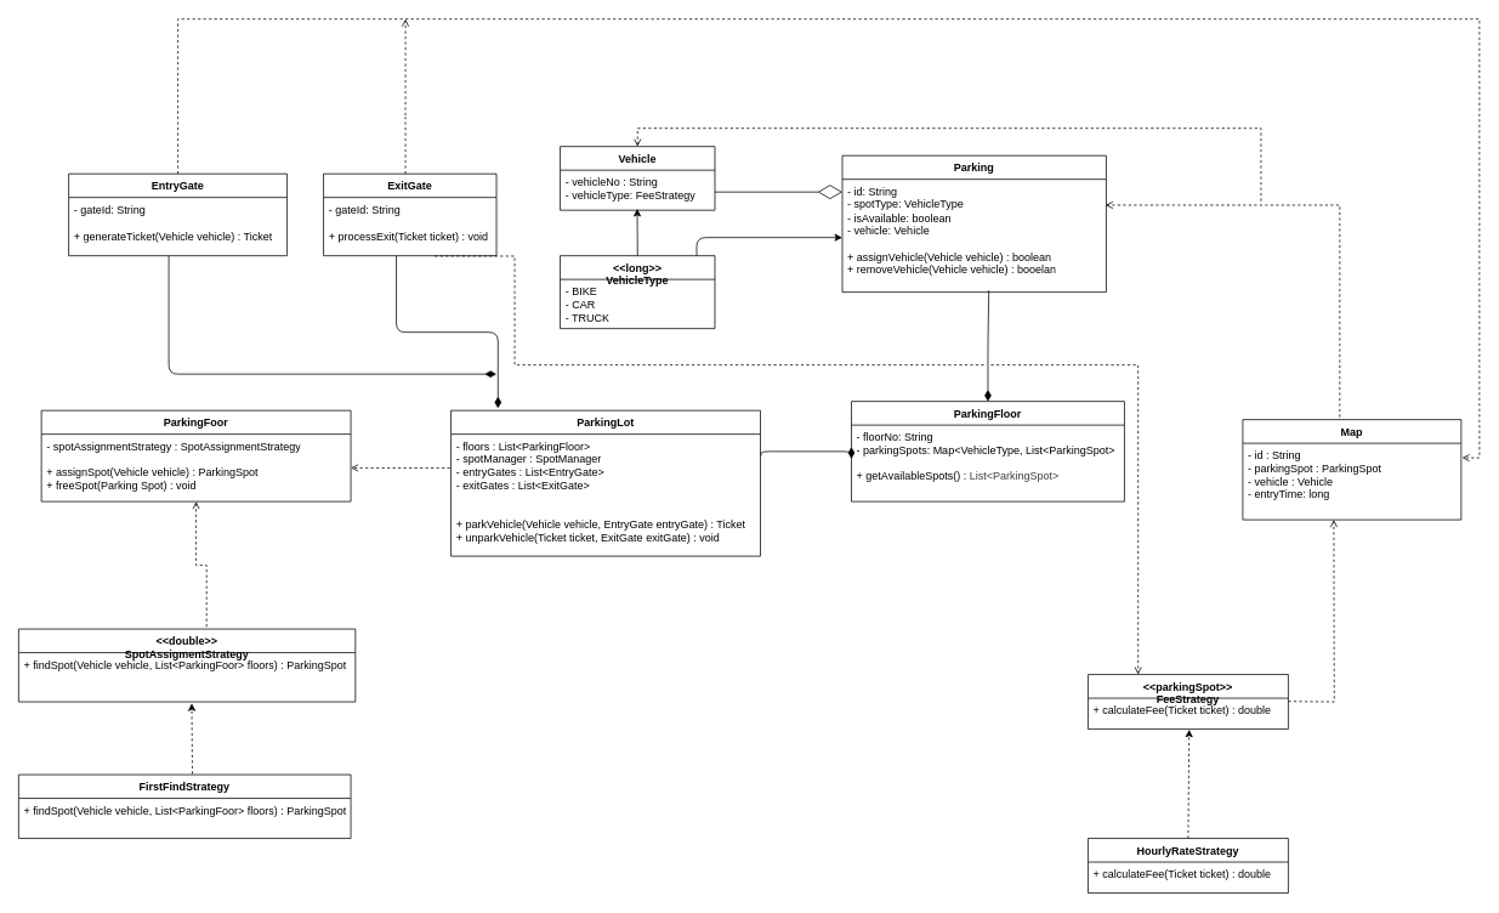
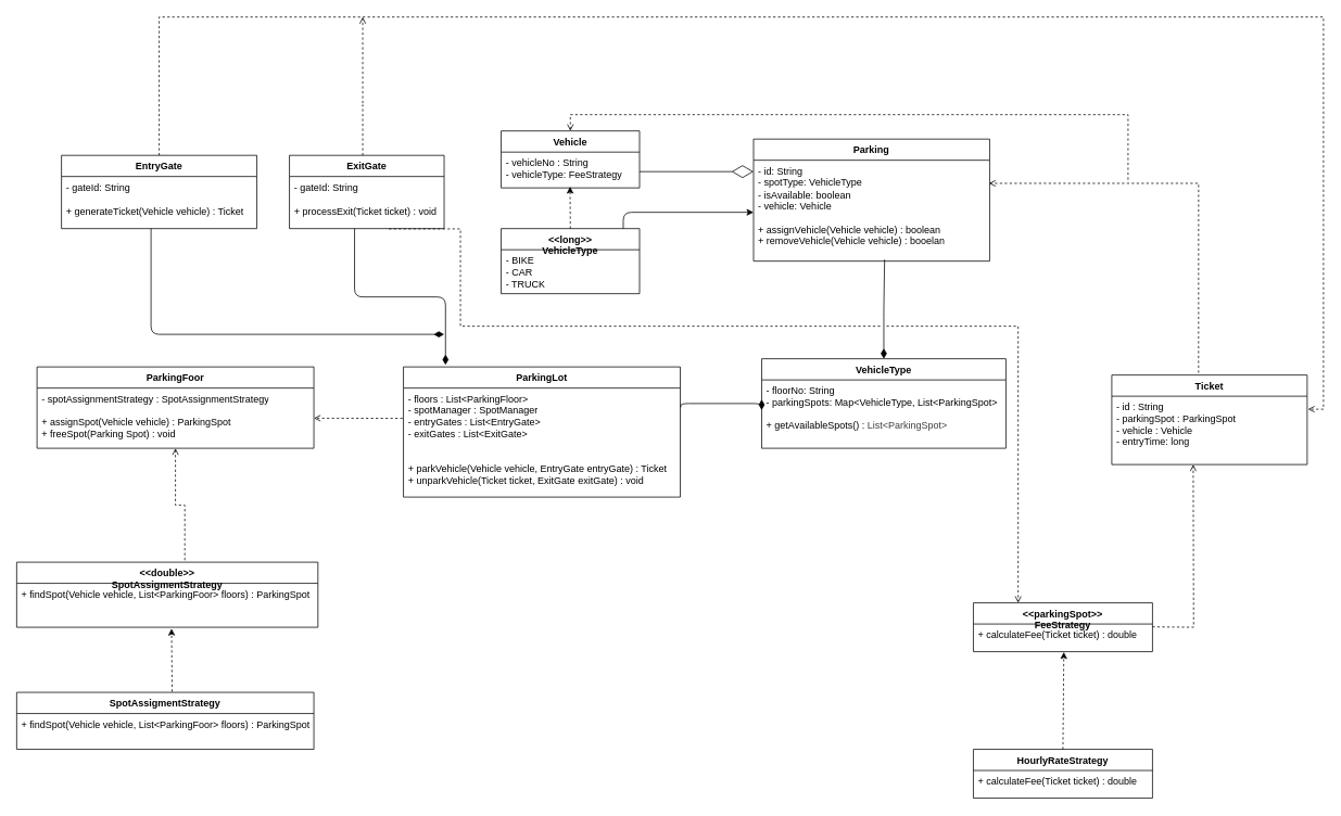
  <mxCell id="0" />
  <mxCell id="1" parent="0" />
- <mxCell id="2" value="&lt;div&gt;Map&lt;/div&gt;&lt;div&gt;&lt;br&gt;&lt;/div&gt;" style="swimlane;fontStyle=1;align=center;verticalAlign=top;childLayout=stackLayout;horizontal=1;startSize=26;horizontalStack=0;resizeParent=1;resizeParentMax=0;resizeLast=0;collapsible=1;marginBottom=0;whiteSpace=wrap;html=1;" vertex="1" parent="1"><mxGeometry x="1365" y="460" width="240" height="110" as="geometry" /></mxCell>
+ <mxCell id="2" value="&lt;div&gt;Ticket&lt;/div&gt;&lt;div&gt;&lt;br&gt;&lt;/div&gt;" style="swimlane;fontStyle=1;align=center;verticalAlign=top;childLayout=stackLayout;horizontal=1;startSize=26;horizontalStack=0;resizeParent=1;resizeParentMax=0;resizeLast=0;collapsible=1;marginBottom=0;whiteSpace=wrap;html=1;" vertex="1" parent="1"><mxGeometry x="1365" y="460" width="240" height="110" as="geometry" /></mxCell>
  <mxCell id="3" value="- id : String&lt;div&gt;- parkingSpot : ParkingSpot&lt;/div&gt;&lt;div&gt;- vehicle : Vehicle&lt;/div&gt;&lt;div&gt;- entryTime: long&lt;/div&gt;&lt;div&gt;&lt;br&gt;&lt;/div&gt;&lt;div&gt;&lt;br&gt;&lt;/div&gt;" style="text;strokeColor=none;fillColor=none;align=left;verticalAlign=top;spacingLeft=4;spacingRight=4;overflow=hidden;rotatable=0;points=[[0,0.5],[1,0.5]];portConstraint=eastwest;whiteSpace=wrap;html=1;" vertex="1" parent="2"><mxGeometry y="26" width="240" height="84" as="geometry" /></mxCell>
  <mxCell id="4" value="&lt;div&gt;Vehicle&lt;/div&gt;&lt;div&gt;&lt;br&gt;&lt;/div&gt;" style="swimlane;fontStyle=1;align=center;verticalAlign=top;childLayout=stackLayout;horizontal=1;startSize=26;horizontalStack=0;resizeParent=1;resizeParentMax=0;resizeLast=0;collapsible=1;marginBottom=0;whiteSpace=wrap;html=1;" vertex="1" parent="1"><mxGeometry x="615" y="160" width="170" height="70" as="geometry" /></mxCell>
  <mxCell id="5" value="- vehicleNo : String&lt;div&gt;- vehicleType: FeeStrategy&lt;/div&gt;&lt;div&gt;&lt;br&gt;&lt;/div&gt;&lt;div&gt;&lt;br&gt;&lt;/div&gt;&lt;div&gt;&lt;br&gt;&lt;/div&gt;" style="text;strokeColor=none;fillColor=none;align=left;verticalAlign=top;spacingLeft=4;spacingRight=4;overflow=hidden;rotatable=0;points=[[0,0.5],[1,0.5]];portConstraint=eastwest;whiteSpace=wrap;html=1;" vertex="1" parent="4"><mxGeometry y="26" width="170" height="44" as="geometry" /></mxCell>
  <mxCell id="6" value="&lt;div&gt;&amp;lt;&amp;lt;long&amp;gt;&amp;gt;&lt;/div&gt;&lt;div&gt;VehicleType&lt;/div&gt;" style="swimlane;fontStyle=1;align=center;verticalAlign=top;childLayout=stackLayout;horizontal=1;startSize=26;horizontalStack=0;resizeParent=1;resizeParentMax=0;resizeLast=0;collapsible=1;marginBottom=0;whiteSpace=wrap;html=1;" vertex="1" parent="1"><mxGeometry x="615" y="280" width="170" height="80" as="geometry" /></mxCell>
  <mxCell id="7" value="&lt;div&gt;- BIKE&lt;/div&gt;&lt;div&gt;- CAR&lt;/div&gt;&lt;div&gt;- TRUCK&lt;/div&gt;" style="text;strokeColor=none;fillColor=none;align=left;verticalAlign=top;spacingLeft=4;spacingRight=4;overflow=hidden;rotatable=0;points=[[0,0.5],[1,0.5]];portConstraint=eastwest;whiteSpace=wrap;html=1;" vertex="1" parent="6"><mxGeometry y="26" width="170" height="54" as="geometry" /></mxCell>
  <mxCell id="8" value="&lt;div&gt;&lt;span style=&quot;background-color: transparent;&quot;&gt;Parking&lt;/span&gt;&lt;/div&gt;" style="swimlane;fontStyle=1;align=center;verticalAlign=top;childLayout=stackLayout;horizontal=1;startSize=26;horizontalStack=0;resizeParent=1;resizeParentMax=0;resizeLast=0;collapsible=1;marginBottom=0;whiteSpace=wrap;html=1;" vertex="1" parent="1"><mxGeometry x="925" y="170" width="290" height="150" as="geometry" /></mxCell>
  <mxCell id="9" value="&lt;div&gt;- id: String&lt;/div&gt;&lt;div&gt;- spotType: VehicleType&lt;/div&gt;&lt;div&gt;- isAvailable: boolean&lt;/div&gt;&lt;div&gt;- vehicle: Vehicle&lt;/div&gt;&lt;div&gt;&lt;br&gt;&lt;/div&gt;&lt;div&gt;+ assignVehicle(Vehicle vehicle) : boolean&lt;/div&gt;&lt;div&gt;+ removeVehicle(Vehicle vehicle) : booelan&lt;/div&gt;" style="text;strokeColor=none;fillColor=none;align=left;verticalAlign=top;spacingLeft=4;spacingRight=4;overflow=hidden;rotatable=0;points=[[0,0.5],[1,0.5]];portConstraint=eastwest;whiteSpace=wrap;html=1;" vertex="1" parent="8"><mxGeometry y="26" width="290" height="124" as="geometry" /></mxCell>
- <mxCell id="10" value="&lt;div&gt;&lt;span style=&quot;background-color: transparent;&quot;&gt;ParkingFloor&lt;/span&gt;&lt;/div&gt;" style="swimlane;fontStyle=1;align=center;verticalAlign=top;childLayout=stackLayout;horizontal=1;startSize=26;horizontalStack=0;resizeParent=1;resizeParentMax=0;resizeLast=0;collapsible=1;marginBottom=0;whiteSpace=wrap;html=1;" vertex="1" parent="1"><mxGeometry x="935" y="440" width="300" height="110" as="geometry" /></mxCell>
+ <mxCell id="10" value="&lt;div&gt;&lt;span style=&quot;background-color: transparent;&quot;&gt;VehicleType&lt;/span&gt;&lt;/div&gt;" style="swimlane;fontStyle=1;align=center;verticalAlign=top;childLayout=stackLayout;horizontal=1;startSize=26;horizontalStack=0;resizeParent=1;resizeParentMax=0;resizeLast=0;collapsible=1;marginBottom=0;whiteSpace=wrap;html=1;" vertex="1" parent="1"><mxGeometry x="935" y="440" width="300" height="110" as="geometry" /></mxCell>
  <mxCell id="11" value="&lt;div&gt;- floorNo: String&lt;/div&gt;&lt;div&gt;- parkingSpots: Map&amp;lt;VehicleType, List&amp;lt;ParkingSpot&amp;gt;&lt;/div&gt;&lt;div&gt;&lt;br&gt;&lt;/div&gt;&lt;div&gt;+ getAvailableSpots() :&amp;nbsp;&lt;span style=&quot;color: rgb(63, 63, 63); background-color: transparent;&quot;&gt;List&amp;lt;ParkingSpot&amp;gt;&lt;br&gt;&lt;/span&gt;&lt;/div&gt;" style="text;strokeColor=none;fillColor=none;align=left;verticalAlign=top;spacingLeft=4;spacingRight=4;overflow=hidden;rotatable=0;points=[[0,0.5],[1,0.5]];portConstraint=eastwest;whiteSpace=wrap;html=1;" vertex="1" parent="10"><mxGeometry y="26" width="300" height="84" as="geometry" /></mxCell>
  <mxCell id="12" value="&lt;div&gt;&lt;span style=&quot;background-color: transparent;&quot;&gt;ParkingLot&lt;/span&gt;&lt;/div&gt;" style="swimlane;fontStyle=1;align=center;verticalAlign=top;childLayout=stackLayout;horizontal=1;startSize=26;horizontalStack=0;resizeParent=1;resizeParentMax=0;resizeLast=0;collapsible=1;marginBottom=0;whiteSpace=wrap;html=1;" vertex="1" parent="1"><mxGeometry x="495" y="450" width="340" height="160" as="geometry" /></mxCell>
  <mxCell id="13" value="&lt;div&gt;- floors : List&amp;lt;ParkingFloor&amp;gt;&lt;/div&gt;&lt;div&gt;- spotManager : SpotManager&lt;/div&gt;&lt;div&gt;- entryGates : List&amp;lt;EntryGate&amp;gt;&lt;/div&gt;&lt;div&gt;- exitGates : List&amp;lt;ExitGate&amp;gt;&lt;/div&gt;&lt;div&gt;&lt;br&gt;&lt;/div&gt;&lt;div&gt;&lt;br&gt;&lt;/div&gt;&lt;div&gt;+ parkVehicle(Vehicle vehicle, EntryGate entryGate) : Ticket&lt;span style=&quot;color: rgb(63, 63, 63); background-color: transparent;&quot;&gt;&lt;br&gt;&lt;/span&gt;&lt;/div&gt;&lt;div&gt;+ unparkVehicle(Ticket ticket, ExitGate exitGate) : void&lt;/div&gt;" style="text;strokeColor=none;fillColor=none;align=left;verticalAlign=top;spacingLeft=4;spacingRight=4;overflow=hidden;rotatable=0;points=[[0,0.5],[1,0.5]];portConstraint=eastwest;whiteSpace=wrap;html=1;" vertex="1" parent="12"><mxGeometry y="26" width="340" height="134" as="geometry" /></mxCell>
  <mxCell id="14" value="&lt;div&gt;&lt;span style=&quot;background-color: transparent;&quot;&gt;&amp;lt;&amp;lt;parkingSpot&amp;gt;&amp;gt;&lt;/span&gt;&lt;/div&gt;&lt;div&gt;&lt;span style=&quot;background-color: transparent;&quot;&gt;FeeStrategy&lt;/span&gt;&lt;/div&gt;" style="swimlane;fontStyle=1;align=center;verticalAlign=top;childLayout=stackLayout;horizontal=1;startSize=26;horizontalStack=0;resizeParent=1;resizeParentMax=0;resizeLast=0;collapsible=1;marginBottom=0;whiteSpace=wrap;html=1;" vertex="1" parent="1"><mxGeometry x="1195" y="740" width="220" height="60" as="geometry" /></mxCell>
  <mxCell id="15" value="&lt;div&gt;&lt;span style=&quot;background-color: transparent;&quot;&gt;+ calculateFee(Ticket ticket) : double&lt;/span&gt;&lt;/div&gt;&lt;div&gt;&lt;br&gt;&lt;/div&gt;" style="text;strokeColor=none;fillColor=none;align=left;verticalAlign=top;spacingLeft=4;spacingRight=4;overflow=hidden;rotatable=0;points=[[0,0.5],[1,0.5]];portConstraint=eastwest;whiteSpace=wrap;html=1;" vertex="1" parent="14"><mxGeometry y="26" width="220" height="34" as="geometry" /></mxCell>
  <mxCell id="16" value="&lt;div&gt;HourlyRateStrategy&lt;/div&gt;" style="swimlane;fontStyle=1;align=center;verticalAlign=top;childLayout=stackLayout;horizontal=1;startSize=26;horizontalStack=0;resizeParent=1;resizeParentMax=0;resizeLast=0;collapsible=1;marginBottom=0;whiteSpace=wrap;html=1;" vertex="1" parent="1"><mxGeometry x="1195" y="920" width="220" height="60" as="geometry" /></mxCell>
  <mxCell id="17" value="&lt;div&gt;&lt;span style=&quot;background-color: transparent;&quot;&gt;+ calculateFee(Ticket ticket) : double&lt;/span&gt;&lt;/div&gt;&lt;div&gt;&lt;br&gt;&lt;/div&gt;" style="text;strokeColor=none;fillColor=none;align=left;verticalAlign=top;spacingLeft=4;spacingRight=4;overflow=hidden;rotatable=0;points=[[0,0.5],[1,0.5]];portConstraint=eastwest;whiteSpace=wrap;html=1;" vertex="1" parent="16"><mxGeometry y="26" width="220" height="34" as="geometry" /></mxCell>
  <mxCell id="18" style="edgeStyle=none;html=1;exitX=0.5;exitY=0;exitDx=0;exitDy=0;dashed=1;entryX=0.505;entryY=1.012;entryDx=0;entryDy=0;entryPerimeter=0;" edge="1" parent="1" source="16" target="15"><mxGeometry relative="1" as="geometry"><mxPoint x="1111" y="940" as="sourcePoint" /><mxPoint x="1109" y="850" as="targetPoint" /></mxGeometry></mxCell>
  <mxCell id="19" value="&lt;div&gt;&lt;span style=&quot;background-color: transparent;&quot;&gt;ParkingFoor&lt;/span&gt;&lt;/div&gt;" style="swimlane;fontStyle=1;align=center;verticalAlign=top;childLayout=stackLayout;horizontal=1;startSize=26;horizontalStack=0;resizeParent=1;resizeParentMax=0;resizeLast=0;collapsible=1;marginBottom=0;whiteSpace=wrap;html=1;" vertex="1" parent="1"><mxGeometry x="45" y="450" width="340" height="100" as="geometry" /></mxCell>
  <mxCell id="20" value="&lt;div&gt;- spotAssignmentStrategy : SpotAssignmentStrategy&lt;/div&gt;&lt;div&gt;&lt;br&gt;&lt;/div&gt;&lt;div&gt;+ assignSpot(Vehicle vehicle) : ParkingSpot&lt;/div&gt;&lt;div&gt;+ freeSpot(Parking Spot) : void&lt;/div&gt;&lt;div&gt;&lt;br&gt;&lt;/div&gt;&lt;div&gt;&lt;br&gt;&lt;/div&gt;&lt;div&gt;&lt;br&gt;&lt;/div&gt;" style="text;strokeColor=none;fillColor=none;align=left;verticalAlign=top;spacingLeft=4;spacingRight=4;overflow=hidden;rotatable=0;points=[[0,0.5],[1,0.5]];portConstraint=eastwest;whiteSpace=wrap;html=1;" vertex="1" parent="19"><mxGeometry y="26" width="340" height="74" as="geometry" /></mxCell>
  <mxCell id="21" value="&lt;div&gt;&lt;span style=&quot;background-color: transparent;&quot;&gt;&amp;lt;&amp;lt;double&amp;gt;&amp;gt;&lt;/span&gt;&lt;/div&gt;&lt;div&gt;&lt;span style=&quot;background-color: transparent;&quot;&gt;SpotAssigmentStrategy&lt;/span&gt;&lt;/div&gt;" style="swimlane;fontStyle=1;align=center;verticalAlign=top;childLayout=stackLayout;horizontal=1;startSize=26;horizontalStack=0;resizeParent=1;resizeParentMax=0;resizeLast=0;collapsible=1;marginBottom=0;whiteSpace=wrap;html=1;" vertex="1" parent="1"><mxGeometry x="20" y="690" width="370" height="80" as="geometry" /></mxCell>
  <mxCell id="22" value="&lt;div&gt;&lt;span style=&quot;background-color: transparent;&quot;&gt;+ findSpot(Vehicle vehicle, List&amp;lt;ParkingFoor&amp;gt; floors) : ParkingSpot&lt;/span&gt;&lt;/div&gt;&lt;div&gt;&lt;br&gt;&lt;/div&gt;" style="text;strokeColor=none;fillColor=none;align=left;verticalAlign=top;spacingLeft=4;spacingRight=4;overflow=hidden;rotatable=0;points=[[0,0.5],[1,0.5]];portConstraint=eastwest;whiteSpace=wrap;html=1;" vertex="1" parent="21"><mxGeometry y="26" width="370" height="54" as="geometry" /></mxCell>
- <mxCell id="23" value="&lt;div&gt;FirstFindStrategy&lt;/div&gt;" style="swimlane;fontStyle=1;align=center;verticalAlign=top;childLayout=stackLayout;horizontal=1;startSize=26;horizontalStack=0;resizeParent=1;resizeParentMax=0;resizeLast=0;collapsible=1;marginBottom=0;whiteSpace=wrap;html=1;" vertex="1" parent="1"><mxGeometry x="20" y="850" width="365" height="70" as="geometry" /></mxCell>
+ <mxCell id="23" value="&lt;div&gt;SpotAssigmentStrategy&lt;/div&gt;" style="swimlane;fontStyle=1;align=center;verticalAlign=top;childLayout=stackLayout;horizontal=1;startSize=26;horizontalStack=0;resizeParent=1;resizeParentMax=0;resizeLast=0;collapsible=1;marginBottom=0;whiteSpace=wrap;html=1;" vertex="1" parent="1"><mxGeometry x="20" y="850" width="365" height="70" as="geometry" /></mxCell>
  <mxCell id="24" value="&lt;div&gt;&lt;div&gt;&lt;span style=&quot;background-color: transparent;&quot;&gt;+ findSpot(Vehicle vehicle, List&amp;lt;ParkingFoor&amp;gt; floors) : ParkingSpot&lt;/span&gt;&lt;/div&gt;&lt;div&gt;&lt;br style=&quot;color: rgb(63, 63, 63);&quot;&gt;&lt;/div&gt;&lt;/div&gt;" style="text;strokeColor=none;fillColor=none;align=left;verticalAlign=top;spacingLeft=4;spacingRight=4;overflow=hidden;rotatable=0;points=[[0,0.5],[1,0.5]];portConstraint=eastwest;whiteSpace=wrap;html=1;" vertex="1" parent="23"><mxGeometry y="26" width="365" height="44" as="geometry" /></mxCell>
  <mxCell id="25" style="edgeStyle=none;html=1;entryX=0.514;entryY=1.03;entryDx=0;entryDy=0;entryPerimeter=0;dashed=1;exitX=0.523;exitY=-0.011;exitDx=0;exitDy=0;exitPerimeter=0;" edge="1" parent="1" source="23" target="22"><mxGeometry relative="1" as="geometry"><mxPoint x="205" y="840" as="sourcePoint" /></mxGeometry></mxCell>
  <mxCell id="26" value="" style="endArrow=diamondThin;endFill=0;endSize=24;html=1;" edge="1" parent="1"><mxGeometry width="160" relative="1" as="geometry"><mxPoint x="785" y="210" as="sourcePoint" /><mxPoint x="925" y="210" as="targetPoint" /></mxGeometry></mxCell>
  <mxCell id="27" value="" style="html=1;startArrow=diamondThin;startFill=1;edgeStyle=elbowEdgeStyle;elbow=vertical;startSize=10;endArrow=none;endFill=0;exitX=0.5;exitY=0;exitDx=0;exitDy=0;entryX=0.555;entryY=0.984;entryDx=0;entryDy=0;entryPerimeter=0;" edge="1" parent="1" source="10" target="9"><mxGeometry width="160" relative="1" as="geometry"><mxPoint x="935" y="350" as="sourcePoint" /><mxPoint x="1068" y="320" as="targetPoint" /></mxGeometry></mxCell>
  <mxCell id="28" value="" style="html=1;startArrow=diamondThin;startFill=1;edgeStyle=elbowEdgeStyle;elbow=vertical;startSize=10;endArrow=none;endFill=0;entryX=1.002;entryY=0.176;entryDx=0;entryDy=0;entryPerimeter=0;exitX=0;exitY=0.286;exitDx=0;exitDy=0;exitPerimeter=0;" edge="1" parent="1" source="11" target="13"><mxGeometry width="160" relative="1" as="geometry"><mxPoint x="905" y="480" as="sourcePoint" /><mxPoint x="905" y="590" as="targetPoint" /></mxGeometry></mxCell>
- <mxCell id="29" style="edgeStyle=none;html=1;exitX=0.5;exitY=0;exitDx=0;exitDy=0;entryX=0.498;entryY=0.964;entryDx=0;entryDy=0;entryPerimeter=0;" edge="1" parent="1" source="6" target="5"><mxGeometry relative="1" as="geometry" /></mxCell>
+ <mxCell id="29" style="edgeStyle=none;html=1;exitX=0.5;exitY=0;exitDx=0;exitDy=0;entryX=0.498;entryY=0.964;entryDx=0;entryDy=0;entryPerimeter=0;dashed=1;" edge="1" parent="1" source="6" target="5"><mxGeometry relative="1" as="geometry" /></mxCell>
  <mxCell id="30" value="" style="html=1;labelBackgroundColor=#ffffff;jettySize=auto;orthogonalLoop=1;fontSize=14;rounded=0;jumpStyle=gap;edgeStyle=orthogonalEdgeStyle;startArrow=none;endArrow=open;dashed=1;strokeWidth=1;exitX=0.558;exitY=-0.03;exitDx=0;exitDy=0;exitPerimeter=0;" edge="1" parent="1" source="21"><mxGeometry width="48" height="48" relative="1" as="geometry"><mxPoint x="1485" y="480" as="sourcePoint" /><mxPoint x="215" y="550" as="targetPoint" /><Array as="points"><mxPoint x="227" y="620" /><mxPoint x="215" y="620" /></Array></mxGeometry></mxCell>
  <mxCell id="31" value="" style="html=1;labelBackgroundColor=#ffffff;jettySize=auto;orthogonalLoop=1;fontSize=14;rounded=0;jumpStyle=gap;edgeStyle=orthogonalEdgeStyle;startArrow=none;endArrow=open;dashed=1;strokeWidth=1;" edge="1" parent="1"><mxGeometry width="48" height="48" relative="1" as="geometry"><mxPoint x="1415" y="769.5" as="sourcePoint" /><mxPoint x="1465" y="570" as="targetPoint" /></mxGeometry></mxCell>
  <mxCell id="32" value="" style="html=1;labelBackgroundColor=#ffffff;jettySize=auto;orthogonalLoop=1;fontSize=14;rounded=0;jumpStyle=gap;edgeStyle=orthogonalEdgeStyle;startArrow=none;endArrow=open;dashed=1;strokeWidth=1;exitX=0.444;exitY=-0.025;exitDx=0;exitDy=0;exitPerimeter=0;entryX=0.997;entryY=0.229;entryDx=0;entryDy=0;entryPerimeter=0;" edge="1" parent="1" source="2" target="9"><mxGeometry width="48" height="48" relative="1" as="geometry"><mxPoint x="1445" y="418" as="sourcePoint" /><mxPoint x="1493" y="370" as="targetPoint" /></mxGeometry></mxCell>
  <mxCell id="33" value="" style="html=1;labelBackgroundColor=#ffffff;jettySize=auto;orthogonalLoop=1;fontSize=14;rounded=0;jumpStyle=gap;edgeStyle=orthogonalEdgeStyle;startArrow=none;endArrow=open;dashed=1;strokeWidth=1;entryX=0.5;entryY=0;entryDx=0;entryDy=0;" edge="1" parent="1" target="4"><mxGeometry width="48" height="48" relative="1" as="geometry"><mxPoint x="1385" y="220" as="sourcePoint" /><mxPoint x="1553" y="380" as="targetPoint" /><Array as="points"><mxPoint x="1385" y="140" /><mxPoint x="700" y="140" /></Array></mxGeometry></mxCell>
  <mxCell id="34" value="&lt;div&gt;EntryGate&lt;/div&gt;&lt;div&gt;&lt;br&gt;&lt;/div&gt;" style="swimlane;fontStyle=1;align=center;verticalAlign=top;childLayout=stackLayout;horizontal=1;startSize=26;horizontalStack=0;resizeParent=1;resizeParentMax=0;resizeLast=0;collapsible=1;marginBottom=0;whiteSpace=wrap;html=1;" vertex="1" parent="1"><mxGeometry x="75" y="190" width="240" height="90" as="geometry" /></mxCell>
  <mxCell id="35" value="- gateId: String&lt;div&gt;&lt;br&gt;&lt;/div&gt;&lt;div&gt;+ generateTicket(Vehicle vehicle) : Ticket&lt;/div&gt;" style="text;strokeColor=none;fillColor=none;align=left;verticalAlign=top;spacingLeft=4;spacingRight=4;overflow=hidden;rotatable=0;points=[[0,0.5],[1,0.5]];portConstraint=eastwest;whiteSpace=wrap;html=1;" vertex="1" parent="34"><mxGeometry y="26" width="240" height="64" as="geometry" /></mxCell>
  <mxCell id="36" value="&lt;div&gt;ExitGate&lt;/div&gt;&lt;div&gt;&lt;br&gt;&lt;/div&gt;" style="swimlane;fontStyle=1;align=center;verticalAlign=top;childLayout=stackLayout;horizontal=1;startSize=26;horizontalStack=0;resizeParent=1;resizeParentMax=0;resizeLast=0;collapsible=1;marginBottom=0;whiteSpace=wrap;html=1;" vertex="1" parent="1"><mxGeometry x="355" y="190" width="190" height="90" as="geometry" /></mxCell>
  <mxCell id="37" value="- gateId: String&lt;div&gt;&lt;br&gt;&lt;/div&gt;&lt;div&gt;+ processExit(Ticket ticket) : void&lt;/div&gt;" style="text;strokeColor=none;fillColor=none;align=left;verticalAlign=top;spacingLeft=4;spacingRight=4;overflow=hidden;rotatable=0;points=[[0,0.5],[1,0.5]];portConstraint=eastwest;whiteSpace=wrap;html=1;" vertex="1" parent="36"><mxGeometry y="26" width="190" height="64" as="geometry" /></mxCell>
  <mxCell id="38" value="" style="html=1;startArrow=diamondThin;startFill=1;edgeStyle=elbowEdgeStyle;elbow=vertical;startSize=10;endArrow=none;endFill=0;exitX=0.152;exitY=-0.015;exitDx=0;exitDy=0;exitPerimeter=0;" edge="1" parent="1" source="12"><mxGeometry width="160" relative="1" as="geometry"><mxPoint x="545" y="440" as="sourcePoint" /><mxPoint x="435" y="280" as="targetPoint" /></mxGeometry></mxCell>
  <mxCell id="39" value="" style="html=1;startArrow=diamondThin;startFill=1;edgeStyle=elbowEdgeStyle;elbow=vertical;startSize=10;endArrow=none;endFill=0;" edge="1" parent="1"><mxGeometry width="160" relative="1" as="geometry"><mxPoint x="545" y="410" as="sourcePoint" /><mxPoint x="185" y="280" as="targetPoint" /><Array as="points"><mxPoint x="345" y="410" /></Array></mxGeometry></mxCell>
  <mxCell id="40" value="" style="html=1;labelBackgroundColor=#ffffff;jettySize=auto;orthogonalLoop=1;fontSize=14;rounded=0;jumpStyle=gap;edgeStyle=orthogonalEdgeStyle;startArrow=none;endArrow=open;dashed=1;strokeWidth=1;exitX=0.5;exitY=0;exitDx=0;exitDy=0;entryX=1.004;entryY=0.19;entryDx=0;entryDy=0;entryPerimeter=0;" edge="1" parent="1" source="34" target="3"><mxGeometry width="48" height="48" relative="1" as="geometry"><mxPoint x="190.75" y="128" as="sourcePoint" /><mxPoint x="1645" y="40" as="targetPoint" /><Array as="points"><mxPoint x="195" y="20" /><mxPoint x="1625" y="20" /><mxPoint x="1625" y="502" /></Array></mxGeometry></mxCell>
  <mxCell id="41" value="" style="html=1;labelBackgroundColor=#ffffff;jettySize=auto;orthogonalLoop=1;fontSize=14;rounded=0;jumpStyle=gap;edgeStyle=orthogonalEdgeStyle;startArrow=none;endArrow=open;dashed=1;strokeWidth=1;" edge="1" parent="1"><mxGeometry width="48" height="48" relative="1" as="geometry"><mxPoint x="445" y="190" as="sourcePoint" /><mxPoint x="445" y="20" as="targetPoint" /><Array as="points"><mxPoint x="445" y="128" /><mxPoint x="445" y="129" /><mxPoint x="474" y="129" /></Array></mxGeometry></mxCell>
  <mxCell id="42" style="edgeStyle=none;html=1;" edge="1" parent="1"><mxGeometry relative="1" as="geometry"><mxPoint x="765" y="280" as="sourcePoint" /><mxPoint x="925" y="260" as="targetPoint" /><Array as="points"><mxPoint x="765" y="260" /></Array></mxGeometry></mxCell>
  <mxCell id="43" value="" style="html=1;labelBackgroundColor=#ffffff;jettySize=auto;orthogonalLoop=1;fontSize=14;rounded=0;jumpStyle=gap;edgeStyle=orthogonalEdgeStyle;startArrow=none;endArrow=open;dashed=1;strokeWidth=1;exitX=-0.003;exitY=0.278;exitDx=0;exitDy=0;exitPerimeter=0;" edge="1" parent="1" source="13" target="20"><mxGeometry width="48" height="48" relative="1" as="geometry"><mxPoint x="415" y="538" as="sourcePoint" /><mxPoint x="463" y="490" as="targetPoint" /></mxGeometry></mxCell>
  <mxCell id="44" value="" style="html=1;labelBackgroundColor=#ffffff;jettySize=auto;orthogonalLoop=1;fontSize=14;rounded=0;jumpStyle=gap;edgeStyle=orthogonalEdgeStyle;startArrow=none;endArrow=open;dashed=1;strokeWidth=1;entryX=0.25;entryY=0;entryDx=0;entryDy=0;exitX=0.643;exitY=1.006;exitDx=0;exitDy=0;exitPerimeter=0;" edge="1" parent="1" source="37" target="14"><mxGeometry width="48" height="48" relative="1" as="geometry"><mxPoint y="598" as="sourcePoint" x="835" /><mxPoint x="883" y="550" as="targetPoint" /><Array as="points"><mxPoint x="565" y="280" /><mxPoint x="565" y="400" /><mxPoint x="1250" y="400" /></Array></mxGeometry></mxCell>
